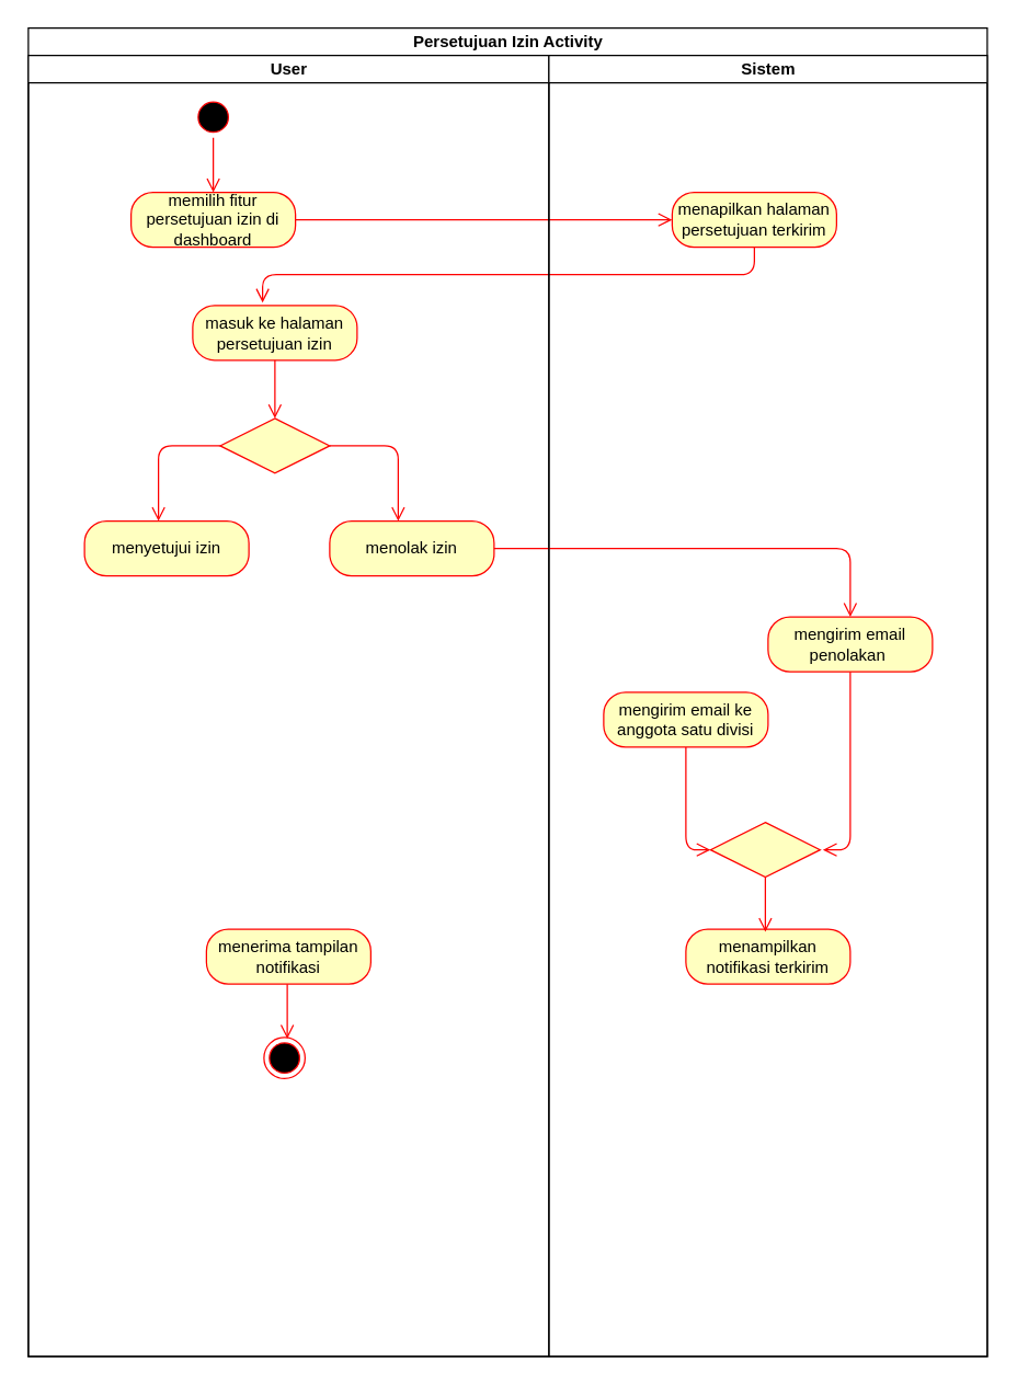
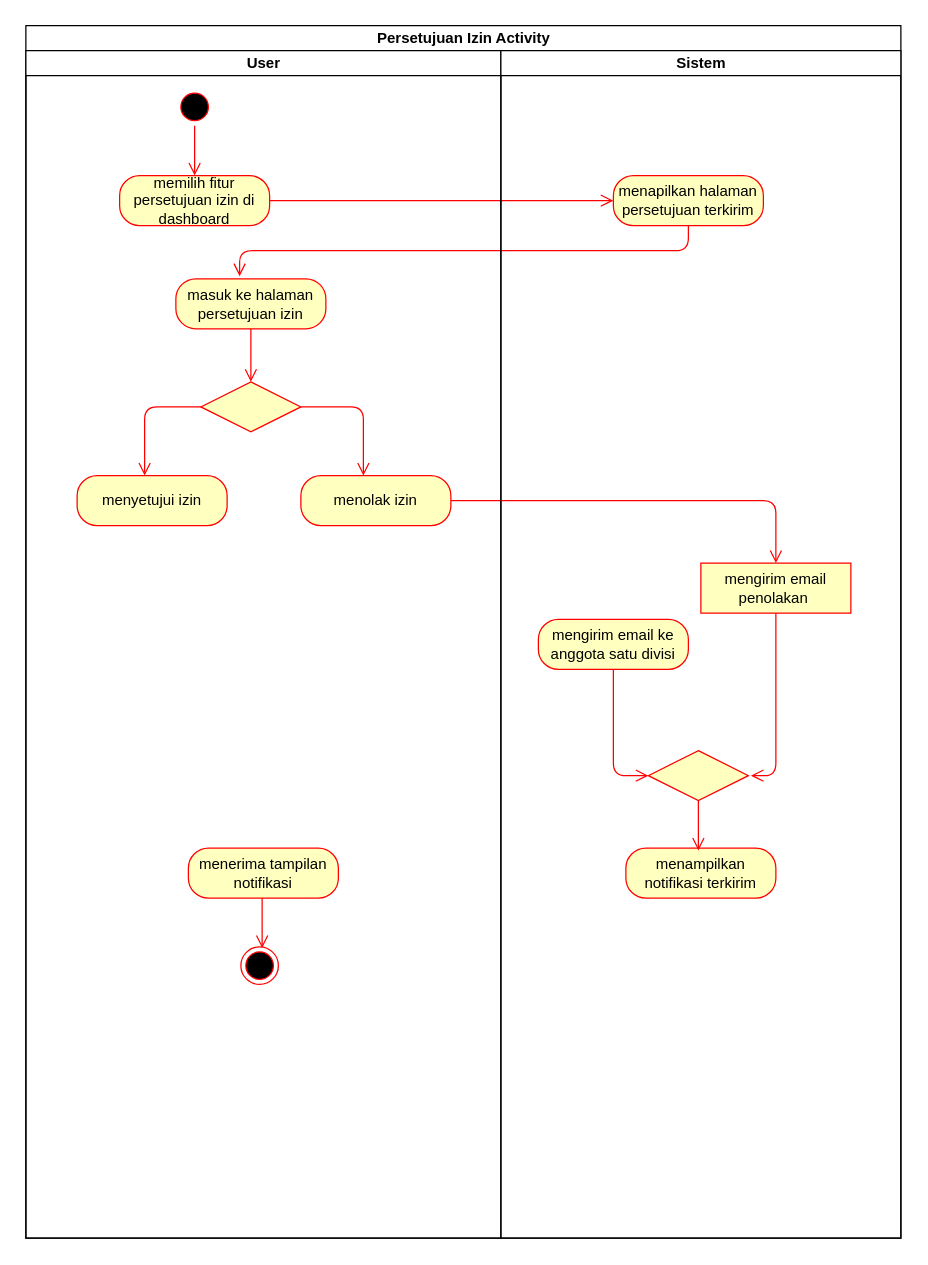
  <mxCell id="0" />
  <mxCell id="1" parent="0" />
  <mxCell id="2" value="Persetujuan Izin Activity" style="swimlane;html=1;childLayout=stackLayout;resizeParent=1;resizeParentMax=0;startSize=20;" parent="1" vertex="1"><mxGeometry x="20" width="700" height="970" as="geometry" y="20" /></mxCell>
  <mxCell id="3" value="" style="edgeStyle=orthogonalEdgeStyle;html=1;verticalAlign=bottom;endArrow=open;endSize=8;strokeColor=#ff0000;entryX=0;entryY=0.5;entryDx=0;entryDy=0;" parent="2" source="8" target="19" edge="1"><mxGeometry relative="1" as="geometry"><mxPoint x="135" y="200" as="targetPoint" /></mxGeometry></mxCell>
  <mxCell id="4" value="" style="edgeStyle=orthogonalEdgeStyle;html=1;verticalAlign=bottom;endArrow=open;endSize=8;strokeColor=#ff0000;entryX=0.425;entryY=-0.05;entryDx=0;entryDy=0;entryPerimeter=0;" parent="2" source="19" target="9" edge="1"><mxGeometry relative="1" as="geometry"><mxPoint x="70" y="170" as="targetPoint" /><Array as="points"><mxPoint x="530" y="180" /><mxPoint x="171" y="180" /></Array></mxGeometry></mxCell>
  <mxCell id="5" value="User" style="swimlane;html=1;startSize=20;" parent="2" vertex="1"><mxGeometry y="20" width="380" height="950" as="geometry" /></mxCell>
  <mxCell id="6" value="" style="ellipse;html=1;shape=startState;fillColor=#000000;strokeColor=#ff0000;" parent="5" vertex="1"><mxGeometry x="120" y="30" width="30" height="30" as="geometry" /></mxCell>
  <mxCell id="7" value="" style="edgeStyle=orthogonalEdgeStyle;html=1;verticalAlign=bottom;endArrow=open;endSize=8;strokeColor=#ff0000;" parent="5" source="6" edge="1"><mxGeometry relative="1" as="geometry"><mxPoint x="135" y="100" as="targetPoint" /></mxGeometry></mxCell>
  <mxCell id="8" value="memilih fitur persetujuan izin di dashboard" style="rounded=1;whiteSpace=wrap;html=1;arcSize=40;fontColor=#000000;fillColor=#ffffc0;strokeColor=#ff0000;" parent="5" vertex="1"><mxGeometry x="75" y="100" width="120" height="40" as="geometry" /></mxCell>
  <mxCell id="9" value="masuk ke halaman persetujuan izin" style="rounded=1;whiteSpace=wrap;html=1;arcSize=40;fontColor=#000000;fillColor=#ffffc0;strokeColor=#ff0000;" parent="5" vertex="1"><mxGeometry x="120" y="182.5" width="120" height="40" as="geometry" /></mxCell>
  <mxCell id="10" value="" style="rhombus;whiteSpace=wrap;html=1;fillColor=#ffffc0;strokeColor=#ff0000;" parent="5" vertex="1"><mxGeometry x="140" y="265" width="80" height="40" as="geometry" /></mxCell>
  <mxCell id="11" value="" style="edgeStyle=orthogonalEdgeStyle;html=1;verticalAlign=bottom;endArrow=open;endSize=8;strokeColor=#ff0000;entryX=0.5;entryY=0;entryDx=0;entryDy=0;" parent="5" source="9" target="10" edge="1"><mxGeometry relative="1" as="geometry"><mxPoint x="130" y="360" as="targetPoint" /></mxGeometry></mxCell>
  <mxCell id="12" value="menyetujui izin" style="rounded=1;whiteSpace=wrap;html=1;arcSize=40;fontColor=#000000;fillColor=#ffffc0;strokeColor=#ff0000;" parent="5" vertex="1"><mxGeometry x="41" y="340" width="120" height="40" as="geometry" /></mxCell>
  <mxCell id="13" value="" style="edgeStyle=orthogonalEdgeStyle;html=1;align=left;verticalAlign=top;endArrow=open;endSize=8;strokeColor=#ff0000;exitX=0;exitY=0.5;exitDx=0;exitDy=0;entryX=0.45;entryY=0;entryDx=0;entryDy=0;entryPerimeter=0;" parent="5" source="10" target="12" edge="1"><mxGeometry x="0.143" y="-20" relative="1" as="geometry"><mxPoint x="30" y="290" as="targetPoint" /><mxPoint x="20" y="-20" as="offset" /><mxPoint x="99" y="290" as="sourcePoint" /><Array as="points"><mxPoint x="95" y="285" /></Array></mxGeometry></mxCell>
  <mxCell id="14" value="" style="edgeStyle=orthogonalEdgeStyle;html=1;verticalAlign=bottom;endArrow=open;endSize=8;strokeColor=#ff0000;entryX=0.5;entryY=0;entryDx=0;entryDy=0;" parent="5" target="20" edge="1"><mxGeometry relative="1" as="geometry"><mxPoint x="215" y="435" as="targetPoint" /><mxPoint x="263" y="380" as="sourcePoint" /><Array as="points"><mxPoint x="263" y="360" /><mxPoint x="600" y="360" /></Array></mxGeometry></mxCell>
  <mxCell id="15" value="" style="ellipse;html=1;shape=endState;fillColor=#000000;strokeColor=#ff0000;" parent="5" vertex="1"><mxGeometry x="172" y="717" width="30" height="30" as="geometry" /></mxCell>
  <mxCell id="16" value="menerima tampilan notifikasi" style="rounded=1;whiteSpace=wrap;html=1;arcSize=40;fontColor=#000000;fillColor=#ffffc0;strokeColor=#ff0000;" parent="5" vertex="1"><mxGeometry x="130" y="638" width="120" height="40" as="geometry" /></mxCell>
  <mxCell id="17" value="" style="edgeStyle=orthogonalEdgeStyle;html=1;align=left;verticalAlign=top;endArrow=open;endSize=8;strokeColor=#ff0000;" edge="1" parent="5"><mxGeometry y="10" relative="1" as="geometry"><mxPoint x="189" y="718" as="targetPoint" /><mxPoint x="189" y="678" as="sourcePoint" /><mxPoint as="offset" /></mxGeometry></mxCell>
  <mxCell id="18" value="Sistem" style="swimlane;html=1;startSize=20;" parent="2" vertex="1"><mxGeometry x="380" y="20" width="320" height="950" as="geometry" /></mxCell>
  <mxCell id="19" value="menapilkan halaman persetujuan terkirim" style="rounded=1;whiteSpace=wrap;html=1;arcSize=40;fontColor=#000000;fillColor=#ffffc0;strokeColor=#ff0000;" parent="18" vertex="1"><mxGeometry x="90" y="100" width="120" height="40" as="geometry" /></mxCell>
- <mxCell id="20" value="mengirim email penolakan&amp;nbsp;" style="rounded=1;whiteSpace=wrap;html=1;arcSize=40;fontColor=#000000;fillColor=#ffffc0;strokeColor=#ff0000;" vertex="1" parent="18"><mxGeometry x="160" y="410" width="120" height="40" as="geometry" /></mxCell>
+ <mxCell id="20" value="mengirim email penolakan&amp;nbsp;" style="whiteSpace=wrap;html=1;arcSize=40;fontColor=#000000;fillColor=#ffffc0;strokeColor=#ff0000;rounded=0;" vertex="1" parent="18"><mxGeometry x="160" y="410" width="120" height="40" as="geometry" /></mxCell>
  <mxCell id="21" value="" style="edgeStyle=orthogonalEdgeStyle;html=1;verticalAlign=bottom;endArrow=open;endSize=8;strokeColor=#ff0000;" edge="1" source="20" parent="18"><mxGeometry relative="1" as="geometry"><mxPoint x="200" y="580" as="targetPoint" /><Array as="points"><mxPoint x="220" y="580" /></Array></mxGeometry></mxCell>
- <mxCell id="22" value="mengirim email ke anggota satu divisi" style="rounded=1;whiteSpace=wrap;html=1;arcSize=40;fontColor=#000000;fillColor=#ffffc0;strokeColor=#ff0000;" vertex="1" parent="18"><mxGeometry x="40" y="465" width="120" height="40" as="geometry" /></mxCell>
+ <mxCell id="22" value="mengirim email ke anggota satu divisi" style="rounded=1;whiteSpace=wrap;html=1;arcSize=40;fontColor=#000000;fillColor=#ffffc0;strokeColor=#ff0000;" vertex="1" parent="18"><mxGeometry x="30" y="455" width="120" height="40" as="geometry" /></mxCell>
  <mxCell id="23" value="" style="edgeStyle=orthogonalEdgeStyle;html=1;verticalAlign=bottom;endArrow=open;endSize=8;strokeColor=#ff0000;entryX=0;entryY=0.5;entryDx=0;entryDy=0;" edge="1" source="22" parent="18" target="25"><mxGeometry relative="1" as="geometry"><mxPoint x="100" y="590" as="targetPoint" /></mxGeometry></mxCell>
  <mxCell id="24" value="menampilkan notifikasi terkirim" style="rounded=1;whiteSpace=wrap;html=1;arcSize=40;fontColor=#000000;fillColor=#ffffc0;strokeColor=#ff0000;" parent="18" vertex="1"><mxGeometry x="100" y="638" width="120" height="40" as="geometry" /></mxCell>
  <mxCell id="25" value="" style="rhombus;whiteSpace=wrap;html=1;fillColor=#ffffc0;strokeColor=#ff0000;" vertex="1" parent="18"><mxGeometry x="118" y="560" width="80" height="40" as="geometry" /></mxCell>
  <mxCell id="26" value="" style="edgeStyle=orthogonalEdgeStyle;html=1;align=left;verticalAlign=top;endArrow=open;endSize=8;strokeColor=#ff0000;" edge="1" source="25" parent="18"><mxGeometry y="10" relative="1" as="geometry"><mxPoint x="158" y="640" as="targetPoint" /><mxPoint as="offset" /></mxGeometry></mxCell>
  <mxCell id="27" value="menolak izin" style="rounded=1;whiteSpace=wrap;html=1;arcSize=40;fontColor=#000000;fillColor=#ffffc0;strokeColor=#ff0000;" parent="1" vertex="1"><mxGeometry x="240" y="380" width="120" height="40" as="geometry" /></mxCell>
  <mxCell id="28" value="" style="edgeStyle=orthogonalEdgeStyle;html=1;align=left;verticalAlign=bottom;endArrow=open;endSize=8;strokeColor=#ff0000;exitX=1;exitY=0.5;exitDx=0;exitDy=0;" parent="1" source="10" target="27" edge="1"><mxGeometry x="-0.861" y="10" relative="1" as="geometry"><mxPoint x="195" y="430" as="targetPoint" /><Array as="points"><mxPoint x="290" y="325" /></Array><mxPoint as="offset" /></mxGeometry></mxCell>
